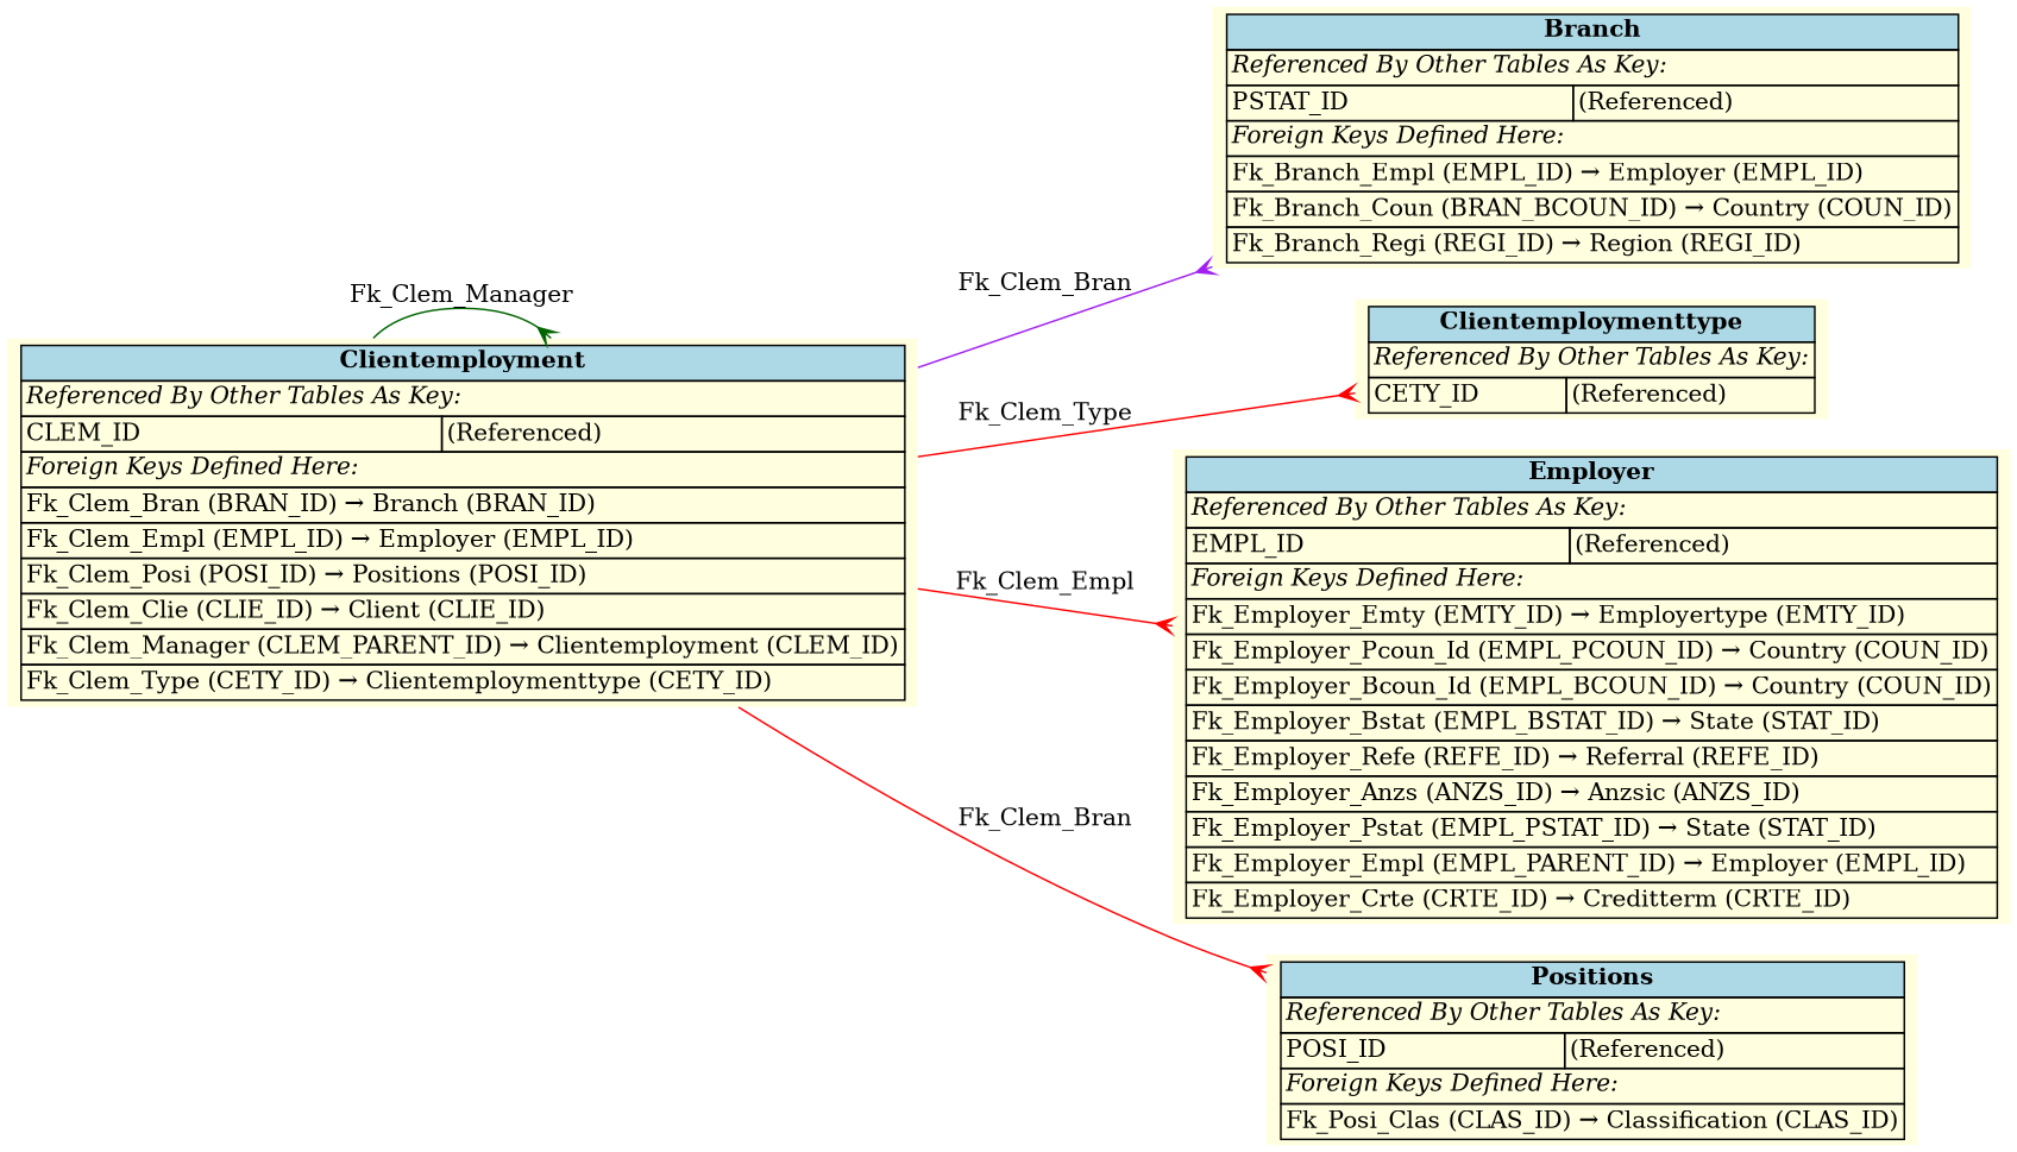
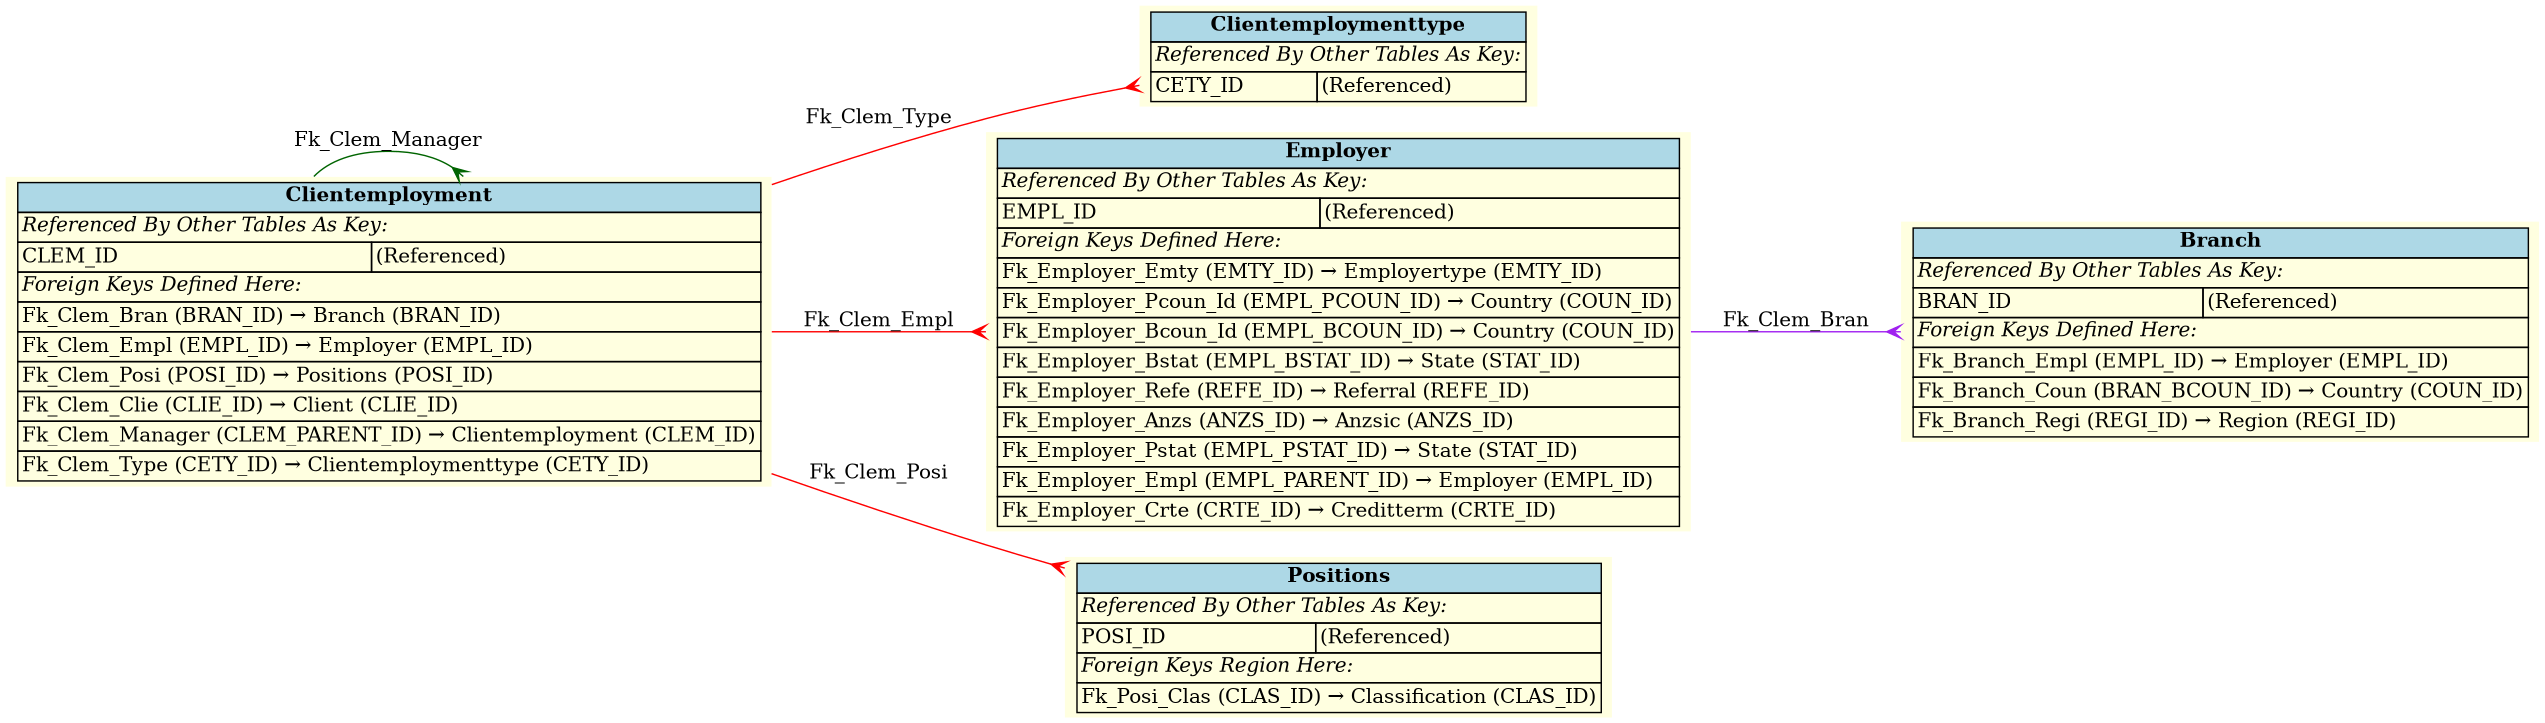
  digraph {
    rankdir=LR
    node [fillcolor=lightyellow shape=plaintext style=filled]
    edge [arrowhead=crow arrowtail=none color=red dir=both labelfontsize=10]
    n1 [label=<     <TABLE BORDER="0" CELLBORDER="1" CELLSPACING="0" BGCOLOR="lightyellow">       <TR><TD COLSPAN="2" BGCOLOR="lightblue"><B>Clientemployment</B></TD></TR>       <TR><TD COLSPAN="2" ALIGN="LEFT"><I>Referenced By Other Tables As Key:</I></TD></TR>       <TR><TD ALIGN="LEFT">CLEM_ID</TD><TD ALIGN="LEFT">(Referenced)</TD></TR>       <TR><TD COLSPAN="2" ALIGN="LEFT"><I>Foreign Keys Defined Here:</I></TD></TR>       <TR><TD ALIGN="LEFT" COLSPAN="2">Fk_Clem_Bran (BRAN_ID) &rarr; Branch (BRAN_ID)</TD></TR>       <TR><TD ALIGN="LEFT" COLSPAN="2">Fk_Clem_Empl (EMPL_ID) &rarr; Employer (EMPL_ID)</TD></TR>       <TR><TD ALIGN="LEFT" COLSPAN="2">Fk_Clem_Posi (POSI_ID) &rarr; Positions (POSI_ID)</TD></TR>       <TR><TD ALIGN="LEFT" COLSPAN="2">Fk_Clem_Clie (CLIE_ID) &rarr; Client (CLIE_ID)</TD></TR>       <TR><TD ALIGN="LEFT" COLSPAN="2">Fk_Clem_Manager (CLEM_PARENT_ID) &rarr; Clientemployment (CLEM_ID)</TD></TR>       <TR><TD ALIGN="LEFT" COLSPAN="2">Fk_Clem_Type (CETY_ID) &rarr; Clientemploymenttype (CETY_ID)</TD></TR>     </TABLE>     >]
-   n2 [label=<     <TABLE BORDER="0" CELLBORDER="1" CELLSPACING="0" BGCOLOR="lightyellow">       <TR><TD COLSPAN="2" BGCOLOR="lightblue"><B>Branch</B></TD></TR>       <TR><TD COLSPAN="2" ALIGN="LEFT"><I>Referenced By Other Tables As Key:</I></TD></TR>       <TR><TD ALIGN="LEFT">PSTAT_ID</TD><TD ALIGN="LEFT">(Referenced)</TD></TR>       <TR><TD COLSPAN="2" ALIGN="LEFT"><I>Foreign Keys Defined Here:</I></TD></TR>       <TR><TD ALIGN="LEFT" COLSPAN="2">Fk_Branch_Empl (EMPL_ID) &rarr; Employer (EMPL_ID)</TD></TR>       <TR><TD ALIGN="LEFT" COLSPAN="2">Fk_Branch_Coun (BRAN_BCOUN_ID) &rarr; Country (COUN_ID)</TD></TR>       <TR><TD ALIGN="LEFT" COLSPAN="2">Fk_Branch_Regi (REGI_ID) &rarr; Region (REGI_ID)</TD></TR>     </TABLE>     >]
+   n2 [label=<     <TABLE BORDER="0" CELLBORDER="1" CELLSPACING="0" BGCOLOR="lightyellow">       <TR><TD COLSPAN="2" BGCOLOR="lightblue"><B>Branch</B></TD></TR>       <TR><TD COLSPAN="2" ALIGN="LEFT"><I>Referenced By Other Tables As Key:</I></TD></TR>       <TR><TD ALIGN="LEFT">BRAN_ID</TD><TD ALIGN="LEFT">(Referenced)</TD></TR>       <TR><TD COLSPAN="2" ALIGN="LEFT"><I>Foreign Keys Defined Here:</I></TD></TR>       <TR><TD ALIGN="LEFT" COLSPAN="2">Fk_Branch_Empl (EMPL_ID) &rarr; Employer (EMPL_ID)</TD></TR>       <TR><TD ALIGN="LEFT" COLSPAN="2">Fk_Branch_Coun (BRAN_BCOUN_ID) &rarr; Country (COUN_ID)</TD></TR>       <TR><TD ALIGN="LEFT" COLSPAN="2">Fk_Branch_Regi (REGI_ID) &rarr; Region (REGI_ID)</TD></TR>     </TABLE>     >]
    n3 [label=<     <TABLE BORDER="0" CELLBORDER="1" CELLSPACING="0" BGCOLOR="lightyellow">       <TR><TD COLSPAN="2" BGCOLOR="lightblue"><B>Clientemploymenttype</B></TD></TR>       <TR><TD COLSPAN="2" ALIGN="LEFT"><I>Referenced By Other Tables As Key:</I></TD></TR>       <TR><TD ALIGN="LEFT">CETY_ID</TD><TD ALIGN="LEFT">(Referenced)</TD></TR>     </TABLE>     >]
    n4 [label=<     <TABLE BORDER="0" CELLBORDER="1" CELLSPACING="0" BGCOLOR="lightyellow">       <TR><TD COLSPAN="2" BGCOLOR="lightblue"><B>Employer</B></TD></TR>       <TR><TD COLSPAN="2" ALIGN="LEFT"><I>Referenced By Other Tables As Key:</I></TD></TR>       <TR><TD ALIGN="LEFT">EMPL_ID</TD><TD ALIGN="LEFT">(Referenced)</TD></TR>       <TR><TD COLSPAN="2" ALIGN="LEFT"><I>Foreign Keys Defined Here:</I></TD></TR>       <TR><TD ALIGN="LEFT" COLSPAN="2">Fk_Employer_Emty (EMTY_ID) &rarr; Employertype (EMTY_ID)</TD></TR>       <TR><TD ALIGN="LEFT" COLSPAN="2">Fk_Employer_Pcoun_Id (EMPL_PCOUN_ID) &rarr; Country (COUN_ID)</TD></TR>       <TR><TD ALIGN="LEFT" COLSPAN="2">Fk_Employer_Bcoun_Id (EMPL_BCOUN_ID) &rarr; Country (COUN_ID)</TD></TR>       <TR><TD ALIGN="LEFT" COLSPAN="2">Fk_Employer_Bstat (EMPL_BSTAT_ID) &rarr; State (STAT_ID)</TD></TR>       <TR><TD ALIGN="LEFT" COLSPAN="2">Fk_Employer_Refe (REFE_ID) &rarr; Referral (REFE_ID)</TD></TR>       <TR><TD ALIGN="LEFT" COLSPAN="2">Fk_Employer_Anzs (ANZS_ID) &rarr; Anzsic (ANZS_ID)</TD></TR>       <TR><TD ALIGN="LEFT" COLSPAN="2">Fk_Employer_Pstat (EMPL_PSTAT_ID) &rarr; State (STAT_ID)</TD></TR>       <TR><TD ALIGN="LEFT" COLSPAN="2">Fk_Employer_Empl (EMPL_PARENT_ID) &rarr; Employer (EMPL_ID)</TD></TR>       <TR><TD ALIGN="LEFT" COLSPAN="2">Fk_Employer_Crte (CRTE_ID) &rarr; Creditterm (CRTE_ID)</TD></TR>     </TABLE>     >]
-   n5 [label=<     <TABLE BORDER="0" CELLBORDER="1" CELLSPACING="0" BGCOLOR="lightyellow">       <TR><TD COLSPAN="2" BGCOLOR="lightblue"><B>Positions</B></TD></TR>       <TR><TD COLSPAN="2" ALIGN="LEFT"><I>Referenced By Other Tables As Key:</I></TD></TR>       <TR><TD ALIGN="LEFT">POSI_ID</TD><TD ALIGN="LEFT">(Referenced)</TD></TR>       <TR><TD COLSPAN="2" ALIGN="LEFT"><I>Foreign Keys Defined Here:</I></TD></TR>       <TR><TD ALIGN="LEFT" COLSPAN="2">Fk_Posi_Clas (CLAS_ID) &rarr; Classification (CLAS_ID)</TD></TR>     </TABLE>     >]
+   n5 [label=<     <TABLE BORDER="0" CELLBORDER="1" CELLSPACING="0" BGCOLOR="lightyellow">       <TR><TD COLSPAN="2" BGCOLOR="lightblue"><B>Positions</B></TD></TR>       <TR><TD COLSPAN="2" ALIGN="LEFT"><I>Referenced By Other Tables As Key:</I></TD></TR>       <TR><TD ALIGN="LEFT">POSI_ID</TD><TD ALIGN="LEFT">(Referenced)</TD></TR>       <TR><TD COLSPAN="2" ALIGN="LEFT"><I>Foreign Keys Region Here:</I></TD></TR>       <TR><TD ALIGN="LEFT" COLSPAN="2">Fk_Posi_Clas (CLAS_ID) &rarr; Classification (CLAS_ID)</TD></TR>     </TABLE>     >]
    n1 -> n1 [color=darkgreen label=" Fk_Clem_Manager "]
-   n1 -> n2 [color=purple label=" Fk_Clem_Bran "]
+   n4 -> n2 [color=purple label=" Fk_Clem_Bran "]
    n1 -> n3 [label=" Fk_Clem_Type "]
    n1 -> n4 [label=" Fk_Clem_Empl "]
-   n1 -> n5 [label=" Fk_Clem_Bran "]
+   n1 -> n5 [label=" Fk_Clem_Posi "]
  }
